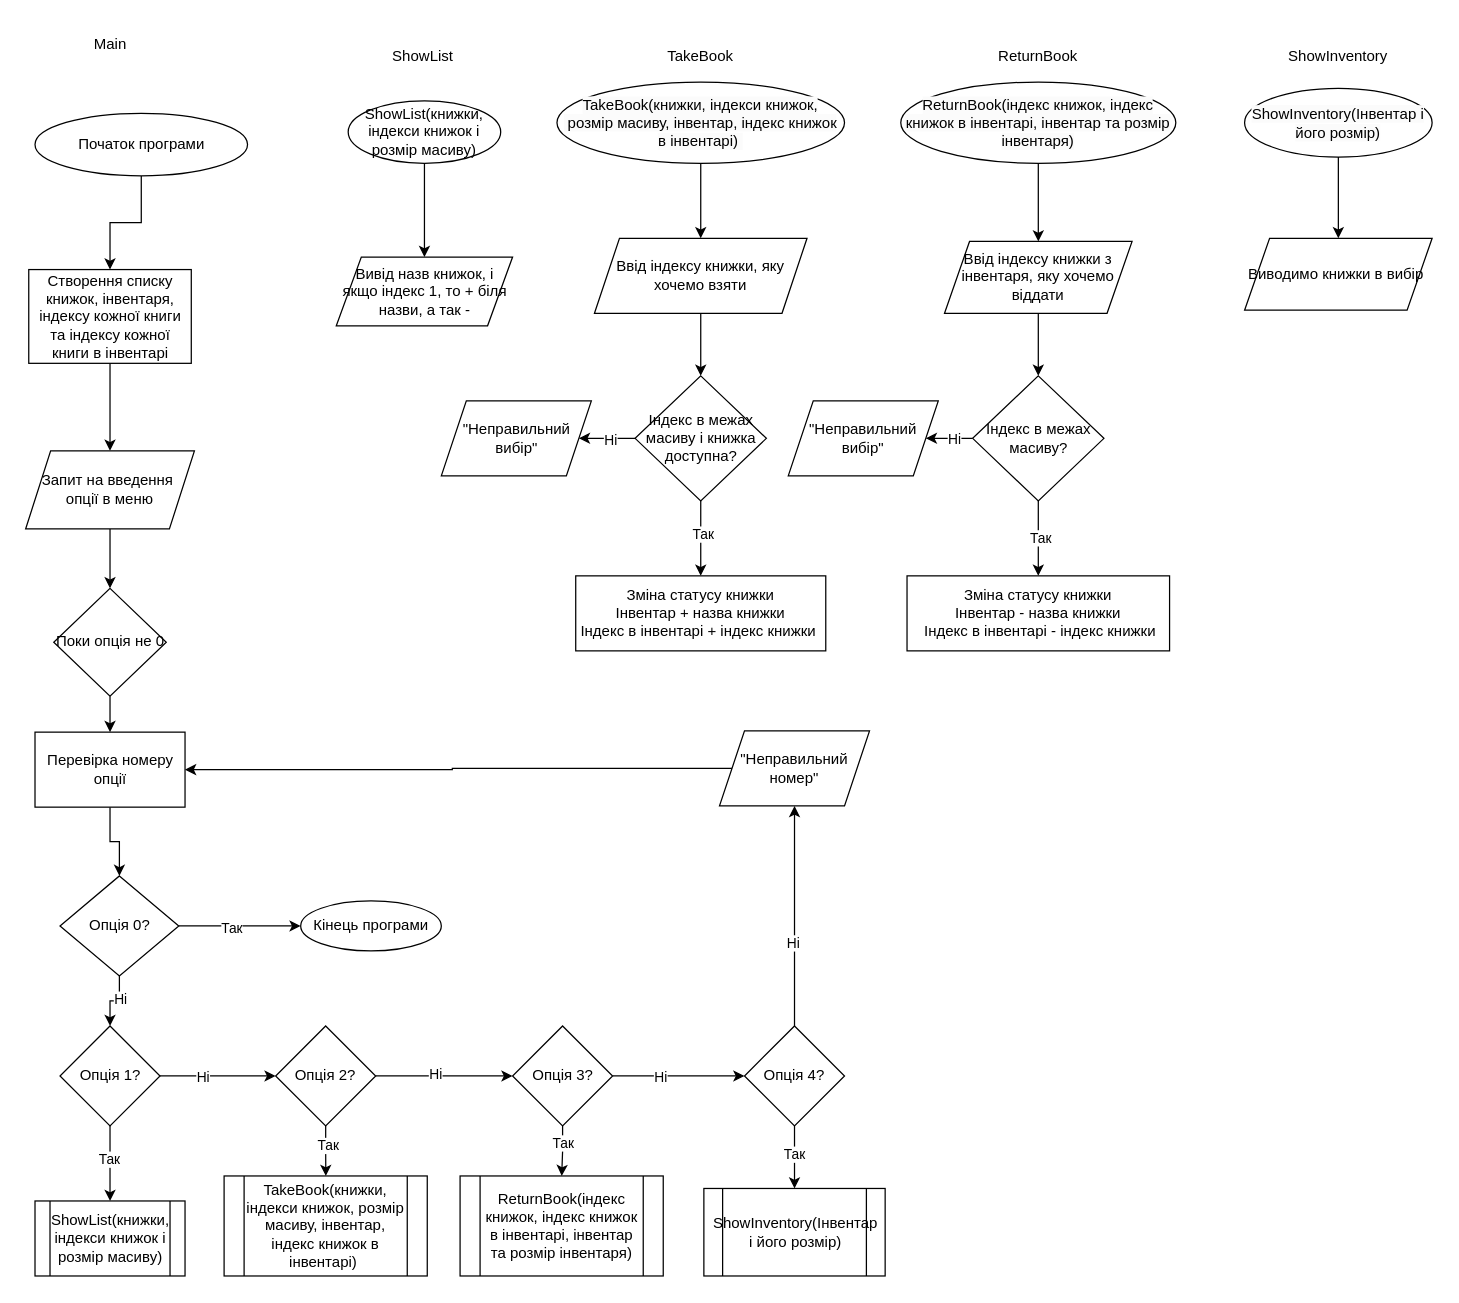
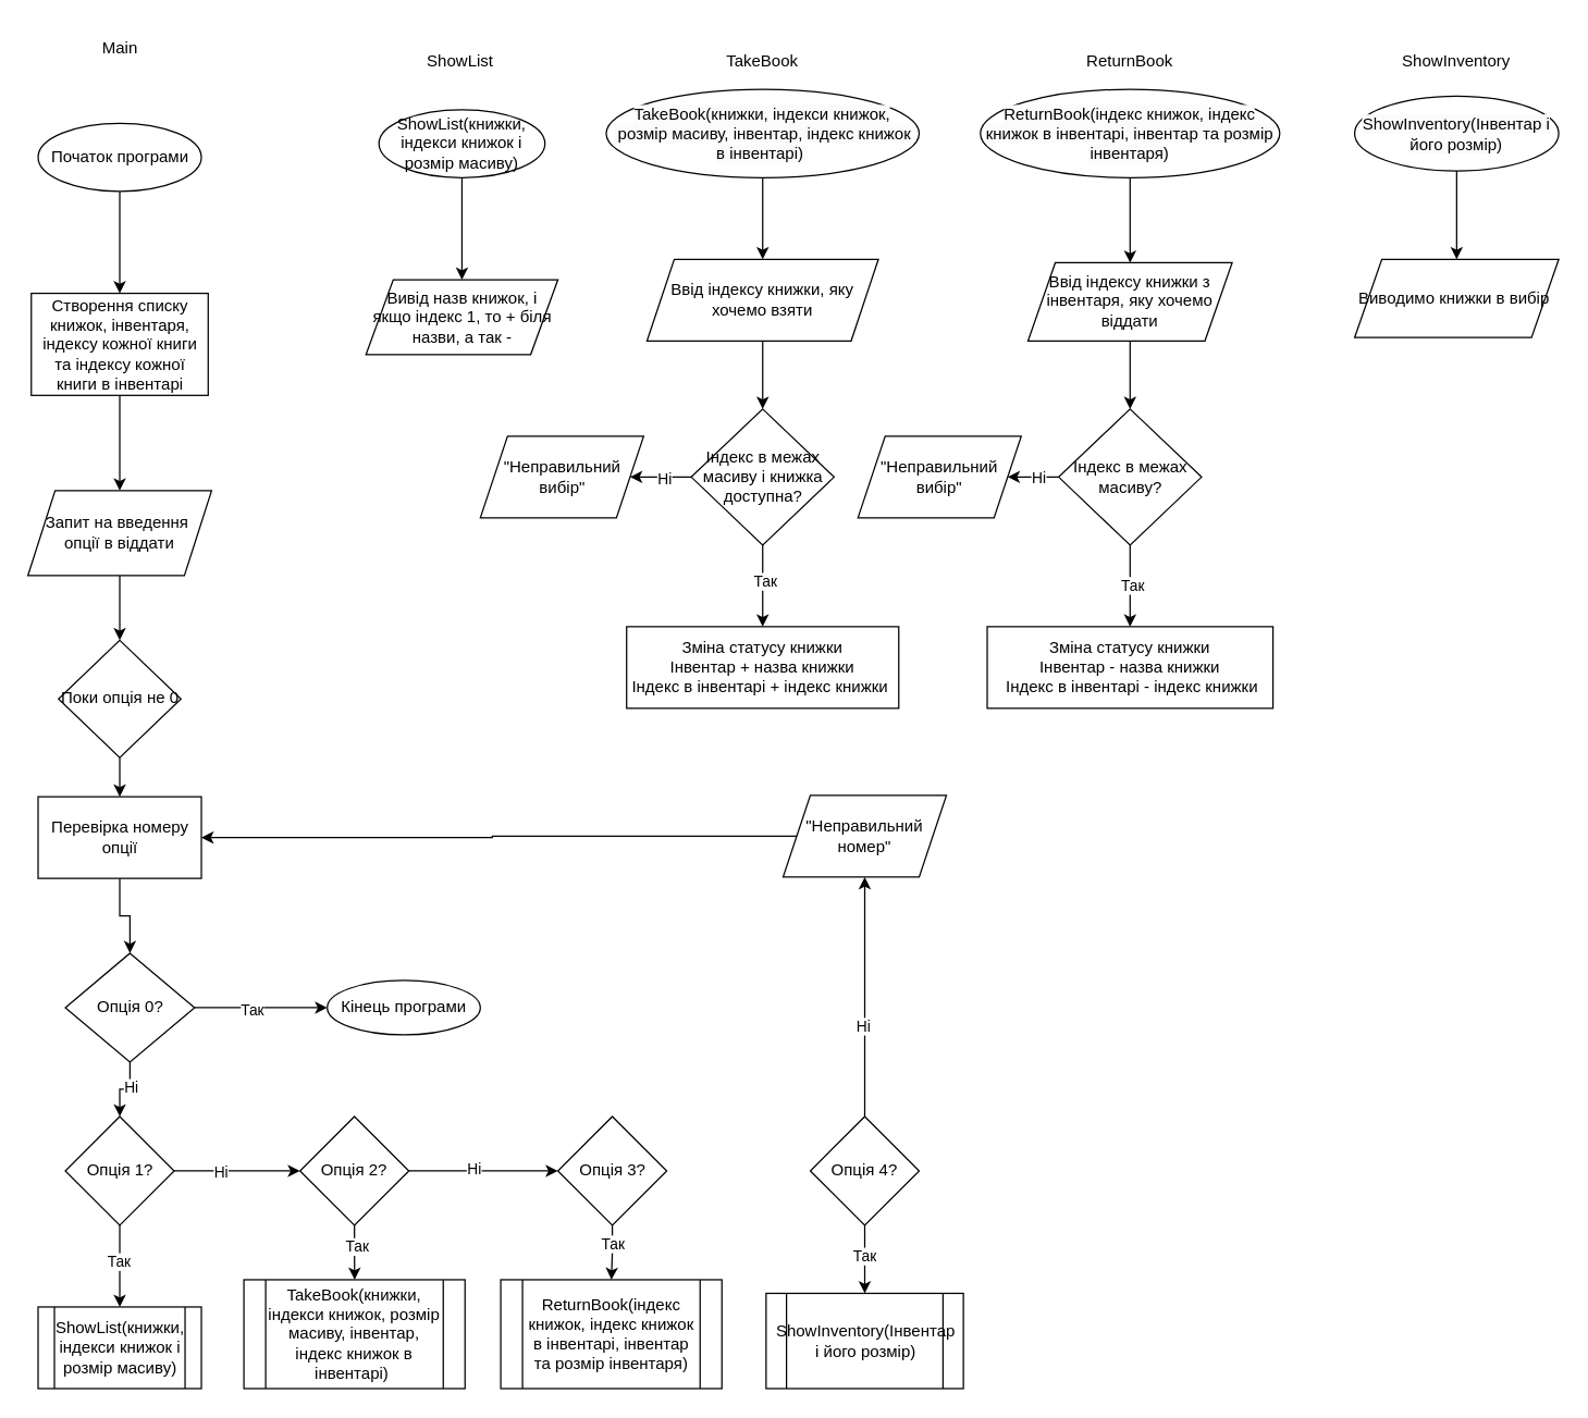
  <mxCell id="0" />
  <mxCell id="1" parent="0" />
  <mxCell id="2" value="" style="edgeStyle=orthogonalEdgeStyle;rounded=0;orthogonalLoop=1;jettySize=auto;html=1;" edge="1" parent="1" source="3" target="6"><mxGeometry relative="1" as="geometry" /></mxCell>
- <mxCell id="3" value="Початок програми" style="ellipse;whiteSpace=wrap;html=1;" vertex="1" parent="1"><mxGeometry x="27.5" y="90" width="170" height="50" as="geometry" /></mxCell>
+ <mxCell id="3" value="Початок програми" style="ellipse;whiteSpace=wrap;html=1;" vertex="1" parent="1"><mxGeometry x="27.5" y="90" width="120" height="50" as="geometry" /></mxCell>
  <mxCell id="4" value="Main" style="text;html=1;align=center;verticalAlign=middle;whiteSpace=wrap;rounded=0;" vertex="1" parent="1"><mxGeometry x="57.5" y="20" width="60" height="30" as="geometry" /></mxCell>
  <mxCell id="5" value="" style="edgeStyle=orthogonalEdgeStyle;rounded=0;orthogonalLoop=1;jettySize=auto;html=1;" edge="1" parent="1" source="6" target="8"><mxGeometry relative="1" as="geometry" /></mxCell>
  <mxCell id="6" value="Створення списку книжок, інвентаря, індексу кожної книги та індексу кожної книги в інвентарі" style="whiteSpace=wrap;html=1;" vertex="1" parent="1"><mxGeometry x="22.5" y="215" width="130" height="75" as="geometry" /></mxCell>
  <mxCell id="7" value="" style="edgeStyle=orthogonalEdgeStyle;rounded=0;orthogonalLoop=1;jettySize=auto;html=1;" edge="1" parent="1" source="8" target="10"><mxGeometry relative="1" as="geometry" /></mxCell>
- <mxCell id="8" value="Запит на введення&amp;nbsp;&lt;br&gt;опції в меню" style="shape=parallelogram;perimeter=parallelogramPerimeter;whiteSpace=wrap;html=1;fixedSize=1;" vertex="1" parent="1"><mxGeometry x="20" y="360" width="135" height="62.5" as="geometry" /></mxCell>
+ <mxCell id="8" value="Запит на введення&amp;nbsp;&lt;br&gt;опції в віддати" style="shape=parallelogram;perimeter=parallelogramPerimeter;whiteSpace=wrap;html=1;fixedSize=1;" vertex="1" parent="1"><mxGeometry x="20" y="360" width="135" height="62.5" as="geometry" /></mxCell>
  <mxCell id="9" style="edgeStyle=orthogonalEdgeStyle;rounded=0;orthogonalLoop=1;jettySize=auto;html=1;entryX=0.5;entryY=0;entryDx=0;entryDy=0;" edge="1" parent="1" source="10" target="12"><mxGeometry relative="1" as="geometry" /></mxCell>
  <mxCell id="10" value="Поки опція не 0" style="rhombus;whiteSpace=wrap;html=1;" vertex="1" parent="1"><mxGeometry x="42.5" y="470" width="90" height="86.25" as="geometry" /></mxCell>
  <mxCell id="11" value="" style="edgeStyle=orthogonalEdgeStyle;rounded=0;orthogonalLoop=1;jettySize=auto;html=1;" edge="1" parent="1" source="12" target="17"><mxGeometry relative="1" as="geometry" /></mxCell>
  <mxCell id="12" value="Перевірка номеру опції" style="rounded=0;whiteSpace=wrap;html=1;" vertex="1" parent="1"><mxGeometry x="27.5" y="585" width="120" height="60" as="geometry" /></mxCell>
  <mxCell id="13" value="" style="edgeStyle=orthogonalEdgeStyle;rounded=0;orthogonalLoop=1;jettySize=auto;html=1;" edge="1" parent="1" source="17" target="22"><mxGeometry relative="1" as="geometry" /></mxCell>
  <mxCell id="14" value="Ні" style="edgeLabel;html=1;align=center;verticalAlign=middle;resizable=0;points=[];" connectable="0" vertex="1" parent="13"><mxGeometry x="-0.233" relative="1" as="geometry"><mxPoint as="offset" /></mxGeometry></mxCell>
  <mxCell id="15" value="" style="edgeStyle=orthogonalEdgeStyle;rounded=0;orthogonalLoop=1;jettySize=auto;html=1;" edge="1" parent="1" source="17" target="40"><mxGeometry relative="1" as="geometry"><Array as="points"><mxPoint x="166" y="740" /></Array></mxGeometry></mxCell>
  <mxCell id="16" value="Так" style="edgeLabel;html=1;align=center;verticalAlign=middle;resizable=0;points=[];" connectable="0" vertex="1" parent="15"><mxGeometry x="-0.14" y="-1" relative="1" as="geometry"><mxPoint as="offset" /></mxGeometry></mxCell>
  <mxCell id="17" value="Опція 0?" style="rhombus;whiteSpace=wrap;html=1;rounded=0;" vertex="1" parent="1"><mxGeometry x="47.5" y="700" width="95" height="80" as="geometry" /></mxCell>
  <mxCell id="18" value="" style="edgeStyle=orthogonalEdgeStyle;rounded=0;orthogonalLoop=1;jettySize=auto;html=1;" edge="1" parent="1" source="22" target="27"><mxGeometry relative="1" as="geometry" /></mxCell>
  <mxCell id="19" value="Ні" style="edgeLabel;html=1;align=center;verticalAlign=middle;resizable=0;points=[];" connectable="0" vertex="1" parent="18"><mxGeometry x="-0.275" relative="1" as="geometry"><mxPoint as="offset" /></mxGeometry></mxCell>
  <mxCell id="20" value="" style="edgeStyle=orthogonalEdgeStyle;rounded=0;orthogonalLoop=1;jettySize=auto;html=1;" edge="1" parent="1" source="22" target="41"><mxGeometry relative="1" as="geometry" /></mxCell>
  <mxCell id="21" value="Так" style="edgeLabel;html=1;align=center;verticalAlign=middle;resizable=0;points=[];" connectable="0" vertex="1" parent="20"><mxGeometry x="-0.14" y="-1" relative="1" as="geometry"><mxPoint as="offset" /></mxGeometry></mxCell>
  <mxCell id="22" value="Опція 1?" style="rhombus;whiteSpace=wrap;html=1;rounded=0;" vertex="1" parent="1"><mxGeometry x="47.5" y="820" width="80" height="80" as="geometry" /></mxCell>
  <mxCell id="23" value="" style="edgeStyle=orthogonalEdgeStyle;rounded=0;orthogonalLoop=1;jettySize=auto;html=1;" edge="1" parent="1" source="27" target="32"><mxGeometry relative="1" as="geometry" /></mxCell>
  <mxCell id="24" value="Ні" style="edgeLabel;html=1;align=center;verticalAlign=middle;resizable=0;points=[];" connectable="0" vertex="1" parent="23"><mxGeometry x="-0.138" y="2" relative="1" as="geometry"><mxPoint as="offset" /></mxGeometry></mxCell>
  <mxCell id="25" value="" style="edgeStyle=orthogonalEdgeStyle;rounded=0;orthogonalLoop=1;jettySize=auto;html=1;" edge="1" parent="1" source="27" target="46"><mxGeometry relative="1" as="geometry" /></mxCell>
  <mxCell id="26" value="Так" style="edgeLabel;html=1;align=center;verticalAlign=middle;resizable=0;points=[];" connectable="0" vertex="1" parent="25"><mxGeometry x="-0.263" y="1" relative="1" as="geometry"><mxPoint as="offset" /></mxGeometry></mxCell>
  <mxCell id="27" value="Опція 2?" style="rhombus;whiteSpace=wrap;html=1;rounded=0;" vertex="1" parent="1"><mxGeometry x="220" y="820" width="80" height="80" as="geometry" /></mxCell>
- <mxCell id="28" value="" style="edgeStyle=orthogonalEdgeStyle;rounded=0;orthogonalLoop=1;jettySize=auto;html=1;" edge="1" parent="1" source="32" target="37"><mxGeometry relative="1" as="geometry" /></mxCell>
- <mxCell id="29" value="Ні" style="edgeLabel;html=1;align=center;verticalAlign=middle;resizable=0;points=[];" connectable="0" vertex="1" parent="28"><mxGeometry x="-0.275" relative="1" as="geometry"><mxPoint as="offset" /></mxGeometry></mxCell>
  <mxCell id="30" value="" style="edgeStyle=orthogonalEdgeStyle;rounded=0;orthogonalLoop=1;jettySize=auto;html=1;" edge="1" parent="1" source="32" target="59"><mxGeometry relative="1" as="geometry" /></mxCell>
  <mxCell id="31" value="Так" style="edgeLabel;html=1;align=center;verticalAlign=middle;resizable=0;points=[];" connectable="0" vertex="1" parent="30"><mxGeometry x="-0.377" relative="1" as="geometry"><mxPoint as="offset" /></mxGeometry></mxCell>
  <mxCell id="32" value="Опція 3?" style="rhombus;whiteSpace=wrap;html=1;rounded=0;" vertex="1" parent="1"><mxGeometry x="409.5" y="820" width="80" height="80" as="geometry" /></mxCell>
  <mxCell id="33" value="" style="edgeStyle=orthogonalEdgeStyle;rounded=0;orthogonalLoop=1;jettySize=auto;html=1;" edge="1" parent="1" source="37" target="39"><mxGeometry relative="1" as="geometry" /></mxCell>
  <mxCell id="34" value="Ні" style="edgeLabel;html=1;align=center;verticalAlign=middle;resizable=0;points=[];" connectable="0" vertex="1" parent="33"><mxGeometry x="-0.233" y="2" relative="1" as="geometry"><mxPoint as="offset" /></mxGeometry></mxCell>
  <mxCell id="35" value="" style="edgeStyle=orthogonalEdgeStyle;rounded=0;orthogonalLoop=1;jettySize=auto;html=1;" edge="1" parent="1" source="37" target="72"><mxGeometry relative="1" as="geometry" /></mxCell>
  <mxCell id="36" value="Так" style="edgeLabel;html=1;align=center;verticalAlign=middle;resizable=0;points=[];" connectable="0" vertex="1" parent="35"><mxGeometry x="-0.133" y="-1" relative="1" as="geometry"><mxPoint as="offset" /></mxGeometry></mxCell>
  <mxCell id="37" value="Опція 4?" style="rhombus;whiteSpace=wrap;html=1;rounded=0;" vertex="1" parent="1"><mxGeometry x="595" y="820" width="80" height="80" as="geometry" /></mxCell>
  <mxCell id="38" style="edgeStyle=orthogonalEdgeStyle;rounded=0;orthogonalLoop=1;jettySize=auto;html=1;entryX=1;entryY=0.5;entryDx=0;entryDy=0;" edge="1" parent="1" source="39" target="12"><mxGeometry relative="1" as="geometry" /></mxCell>
  <mxCell id="39" value="&quot;Неправильний номер&quot;" style="shape=parallelogram;perimeter=parallelogramPerimeter;whiteSpace=wrap;html=1;fixedSize=1;rounded=0;" vertex="1" parent="1"><mxGeometry x="575" y="584" width="120" height="60" as="geometry" /></mxCell>
  <mxCell id="40" value="Кінець програми" style="ellipse;whiteSpace=wrap;html=1;rounded=0;" vertex="1" parent="1"><mxGeometry x="240" y="720" width="112.5" height="40" as="geometry" /></mxCell>
  <mxCell id="41" value="ShowList(книжки, індекси книжок і розмір масиву)" style="shape=process;whiteSpace=wrap;html=1;backgroundOutline=1;rounded=0;" vertex="1" parent="1"><mxGeometry x="27.5" y="960" width="120" height="60" as="geometry" /></mxCell>
  <mxCell id="42" value="ShowList" style="text;html=1;align=center;verticalAlign=middle;whiteSpace=wrap;rounded=0;" vertex="1" parent="1"><mxGeometry x="307.5" width="60" height="30" as="geometry" y="30" /></mxCell>
  <mxCell id="43" value="" style="edgeStyle=orthogonalEdgeStyle;rounded=0;orthogonalLoop=1;jettySize=auto;html=1;" edge="1" parent="1" source="44" target="45"><mxGeometry relative="1" as="geometry" /></mxCell>
  <mxCell id="44" value="ShowList(книжки, індекси книжок і розмір масиву)" style="ellipse;whiteSpace=wrap;html=1;" vertex="1" parent="1"><mxGeometry x="278" y="80" width="122" height="50" as="geometry" /></mxCell>
  <mxCell id="45" value="Вивід назв книжок, і якщо індекс 1, то + біля назви, а так -" style="shape=parallelogram;perimeter=parallelogramPerimeter;whiteSpace=wrap;html=1;fixedSize=1;" vertex="1" parent="1"><mxGeometry x="268.5" y="205" width="141" height="55" as="geometry" /></mxCell>
  <mxCell id="46" value="TakeBook(книжки, індекси книжок, розмір масиву, інвентар, індекс книжок в інвентарі)&amp;nbsp;" style="shape=process;whiteSpace=wrap;html=1;backgroundOutline=1;rounded=0;" vertex="1" parent="1"><mxGeometry x="178.75" y="940" width="162.5" height="80" as="geometry" /></mxCell>
  <mxCell id="47" value="TakeBook" style="text;html=1;align=center;verticalAlign=middle;whiteSpace=wrap;rounded=0;" vertex="1" parent="1"><mxGeometry x="530" width="60" height="30" as="geometry" y="30" /></mxCell>
  <mxCell id="48" value="" style="edgeStyle=orthogonalEdgeStyle;rounded=0;orthogonalLoop=1;jettySize=auto;html=1;" edge="1" parent="1" source="49" target="51"><mxGeometry relative="1" as="geometry" /></mxCell>
  <mxCell id="49" value="&lt;span style=&quot;color: rgb(0, 0, 0); font-family: Helvetica; font-size: 12px; font-style: normal; font-variant-ligatures: normal; font-variant-caps: normal; font-weight: 400; letter-spacing: normal; orphans: 2; text-align: center; text-indent: 0px; text-transform: none; widows: 2; word-spacing: 0px; -webkit-text-stroke-width: 0px; white-space: normal; background-color: rgb(251, 251, 251); text-decoration-thickness: initial; text-decoration-style: initial; text-decoration-color: initial; display: inline !important; float: none;&quot;&gt;TakeBook(книжки, індекси книжок,&lt;/span&gt;&lt;div&gt;&lt;span style=&quot;color: rgb(0, 0, 0); font-family: Helvetica; font-size: 12px; font-style: normal; font-variant-ligatures: normal; font-variant-caps: normal; font-weight: 400; letter-spacing: normal; orphans: 2; text-align: center; text-indent: 0px; text-transform: none; widows: 2; word-spacing: 0px; -webkit-text-stroke-width: 0px; white-space: normal; background-color: rgb(251, 251, 251); text-decoration-thickness: initial; text-decoration-style: initial; text-decoration-color: initial; display: inline !important; float: none;&quot;&gt;&amp;nbsp;розмір масиву, інвентар, індекс книжок в інвентарі)&amp;nbsp;&lt;/span&gt;&lt;br&gt;&lt;/div&gt;" style="ellipse;whiteSpace=wrap;html=1;" vertex="1" parent="1"><mxGeometry x="445" y="65" width="230" height="65" as="geometry" /></mxCell>
  <mxCell id="50" value="" style="edgeStyle=orthogonalEdgeStyle;rounded=0;orthogonalLoop=1;jettySize=auto;html=1;" edge="1" parent="1" source="51" target="56"><mxGeometry relative="1" as="geometry" /></mxCell>
  <mxCell id="51" value="Ввід індексу книжки, яку хочемо взяти" style="shape=parallelogram;perimeter=parallelogramPerimeter;whiteSpace=wrap;html=1;fixedSize=1;" vertex="1" parent="1"><mxGeometry x="475" y="190" width="170" height="60" as="geometry" /></mxCell>
  <mxCell id="52" value="" style="edgeStyle=orthogonalEdgeStyle;rounded=0;orthogonalLoop=1;jettySize=auto;html=1;" edge="1" parent="1" source="56" target="57"><mxGeometry relative="1" as="geometry" /></mxCell>
  <mxCell id="53" value="Так" style="edgeLabel;html=1;align=center;verticalAlign=middle;resizable=0;points=[];" connectable="0" vertex="1" parent="52"><mxGeometry x="-0.147" y="1" relative="1" as="geometry"><mxPoint as="offset" /></mxGeometry></mxCell>
  <mxCell id="54" value="" style="edgeStyle=orthogonalEdgeStyle;rounded=0;orthogonalLoop=1;jettySize=auto;html=1;" edge="1" parent="1" source="56" target="58"><mxGeometry relative="1" as="geometry" /></mxCell>
  <mxCell id="55" value="Ні" style="edgeLabel;html=1;align=center;verticalAlign=middle;resizable=0;points=[];" connectable="0" vertex="1" parent="54"><mxGeometry x="-0.284" y="-1" relative="1" as="geometry"><mxPoint as="offset" /></mxGeometry></mxCell>
  <mxCell id="56" value="Індекс в межах масиву і книжка доступна?" style="rhombus;whiteSpace=wrap;html=1;" vertex="1" parent="1"><mxGeometry x="507.5" y="300" width="105" height="100" as="geometry" /></mxCell>
  <mxCell id="57" value="Зміна статусу книжки&lt;div&gt;Інвентар + назва книжки&lt;/div&gt;&lt;div&gt;Індекс в інвентарі + індекс книжки&amp;nbsp;&lt;/div&gt;" style="whiteSpace=wrap;html=1;" vertex="1" parent="1"><mxGeometry x="460" y="460" width="200" height="60" as="geometry" /></mxCell>
  <mxCell id="58" value="&quot;Неправильний вибір&quot;" style="shape=parallelogram;perimeter=parallelogramPerimeter;whiteSpace=wrap;html=1;fixedSize=1;" vertex="1" parent="1"><mxGeometry x="352.5" y="320" width="120" height="60" as="geometry" /></mxCell>
  <mxCell id="59" value="ReturnBook(індекс книжок, індекс книжок в інвентарі, інвентар та розмір інвентаря)" style="shape=process;whiteSpace=wrap;html=1;backgroundOutline=1;rounded=0;" vertex="1" parent="1"><mxGeometry x="367.5" y="940" width="162.5" height="80" as="geometry" /></mxCell>
  <mxCell id="60" value="ReturnBook" style="text;html=1;align=center;verticalAlign=middle;whiteSpace=wrap;rounded=0;" vertex="1" parent="1"><mxGeometry x="800" width="60" height="30" as="geometry" y="30" /></mxCell>
  <mxCell id="61" value="" style="edgeStyle=orthogonalEdgeStyle;rounded=0;orthogonalLoop=1;jettySize=auto;html=1;" edge="1" parent="1" source="62" target="64"><mxGeometry relative="1" as="geometry" /></mxCell>
  <mxCell id="62" value="&lt;span style=&quot;color: rgb(0, 0, 0); font-family: Helvetica; font-size: 12px; font-style: normal; font-variant-ligatures: normal; font-variant-caps: normal; font-weight: 400; letter-spacing: normal; orphans: 2; text-align: center; text-indent: 0px; text-transform: none; widows: 2; word-spacing: 0px; -webkit-text-stroke-width: 0px; white-space: normal; background-color: rgb(251, 251, 251); text-decoration-thickness: initial; text-decoration-style: initial; text-decoration-color: initial; display: inline !important; float: none;&quot;&gt;ReturnBook(індекс книжок, індекс книжок в інвентарі, інвентар та розмір інвентаря)&lt;/span&gt;" style="ellipse;whiteSpace=wrap;html=1;" vertex="1" parent="1"><mxGeometry x="720" y="65" width="220" height="65" as="geometry" /></mxCell>
  <mxCell id="63" style="edgeStyle=orthogonalEdgeStyle;rounded=0;orthogonalLoop=1;jettySize=auto;html=1;entryX=0.5;entryY=0;entryDx=0;entryDy=0;" edge="1" parent="1" source="64" target="69"><mxGeometry relative="1" as="geometry" /></mxCell>
  <mxCell id="64" value="Ввід індексу книжки з інвентаря, яку хочемо віддати" style="shape=parallelogram;perimeter=parallelogramPerimeter;whiteSpace=wrap;html=1;fixedSize=1;" vertex="1" parent="1"><mxGeometry x="755" y="192.5" width="150" height="57.5" as="geometry" /></mxCell>
  <mxCell id="65" value="" style="edgeStyle=orthogonalEdgeStyle;rounded=0;orthogonalLoop=1;jettySize=auto;html=1;" edge="1" parent="1" source="69" target="70"><mxGeometry relative="1" as="geometry" /></mxCell>
  <mxCell id="66" value="Ні" style="edgeLabel;html=1;align=center;verticalAlign=middle;resizable=0;points=[];" connectable="0" vertex="1" parent="65"><mxGeometry x="0.269" relative="1" as="geometry"><mxPoint as="offset" /></mxGeometry></mxCell>
  <mxCell id="67" value="" style="edgeStyle=orthogonalEdgeStyle;rounded=0;orthogonalLoop=1;jettySize=auto;html=1;" edge="1" parent="1" source="69" target="71"><mxGeometry relative="1" as="geometry" /></mxCell>
  <mxCell id="68" value="Так" style="edgeLabel;html=1;align=center;verticalAlign=middle;resizable=0;points=[];" connectable="0" vertex="1" parent="67"><mxGeometry x="-0.048" y="1" relative="1" as="geometry"><mxPoint as="offset" /></mxGeometry></mxCell>
  <mxCell id="69" value="Індекс в межах масиву?" style="rhombus;whiteSpace=wrap;html=1;" vertex="1" parent="1"><mxGeometry x="777.5" y="300" width="105" height="100" as="geometry" /></mxCell>
  <mxCell id="70" value="&quot;Неправильний вибір&quot;" style="shape=parallelogram;perimeter=parallelogramPerimeter;whiteSpace=wrap;html=1;fixedSize=1;" vertex="1" parent="1"><mxGeometry x="630" y="320" width="120" height="60" as="geometry" /></mxCell>
  <mxCell id="71" value="Зміна статусу книжки&lt;div&gt;Інвентар - назва книжки&lt;/div&gt;&lt;div&gt;&amp;nbsp;&amp;nbsp;&lt;span style=&quot;background-color: initial;&quot;&gt;Індекс в інвентарі - індекс книжки&amp;nbsp;&lt;/span&gt;&lt;/div&gt;" style="whiteSpace=wrap;html=1;" vertex="1" parent="1"><mxGeometry x="725" y="460" width="210" height="60" as="geometry" /></mxCell>
  <mxCell id="72" value="ShowInventory(Інвентар і його розмір)" style="shape=process;whiteSpace=wrap;html=1;backgroundOutline=1;rounded=0;" vertex="1" parent="1"><mxGeometry x="562.5" y="950" width="145" height="70" as="geometry" /></mxCell>
  <mxCell id="73" value="ShowInventory" style="text;html=1;align=center;verticalAlign=middle;whiteSpace=wrap;rounded=0;" vertex="1" parent="1"><mxGeometry x="1040" width="60" height="30" as="geometry" y="30" /></mxCell>
  <mxCell id="74" value="" style="edgeStyle=orthogonalEdgeStyle;rounded=0;orthogonalLoop=1;jettySize=auto;html=1;" edge="1" parent="1" source="75" target="76"><mxGeometry relative="1" as="geometry" /></mxCell>
  <mxCell id="75" value="&lt;br&gt;&lt;span style=&quot;color: rgb(0, 0, 0); font-family: Helvetica; font-size: 12px; font-style: normal; font-variant-ligatures: normal; font-variant-caps: normal; font-weight: 400; letter-spacing: normal; orphans: 2; text-align: center; text-indent: 0px; text-transform: none; widows: 2; word-spacing: 0px; -webkit-text-stroke-width: 0px; white-space: normal; background-color: rgb(251, 251, 251); text-decoration-thickness: initial; text-decoration-style: initial; text-decoration-color: initial; display: inline !important; float: none;&quot;&gt;ShowInventory(Інвентар і його розмір)&lt;/span&gt;&lt;div&gt;&lt;br/&gt;&lt;/div&gt;" style="ellipse;whiteSpace=wrap;html=1;" vertex="1" parent="1"><mxGeometry x="995" y="70" width="150" height="55" as="geometry" /></mxCell>
  <mxCell id="76" value="Виводимо книжки в вибір&amp;nbsp;" style="shape=parallelogram;perimeter=parallelogramPerimeter;whiteSpace=wrap;html=1;fixedSize=1;" vertex="1" parent="1"><mxGeometry x="995" y="190" width="150" height="57.5" as="geometry" /></mxCell>
